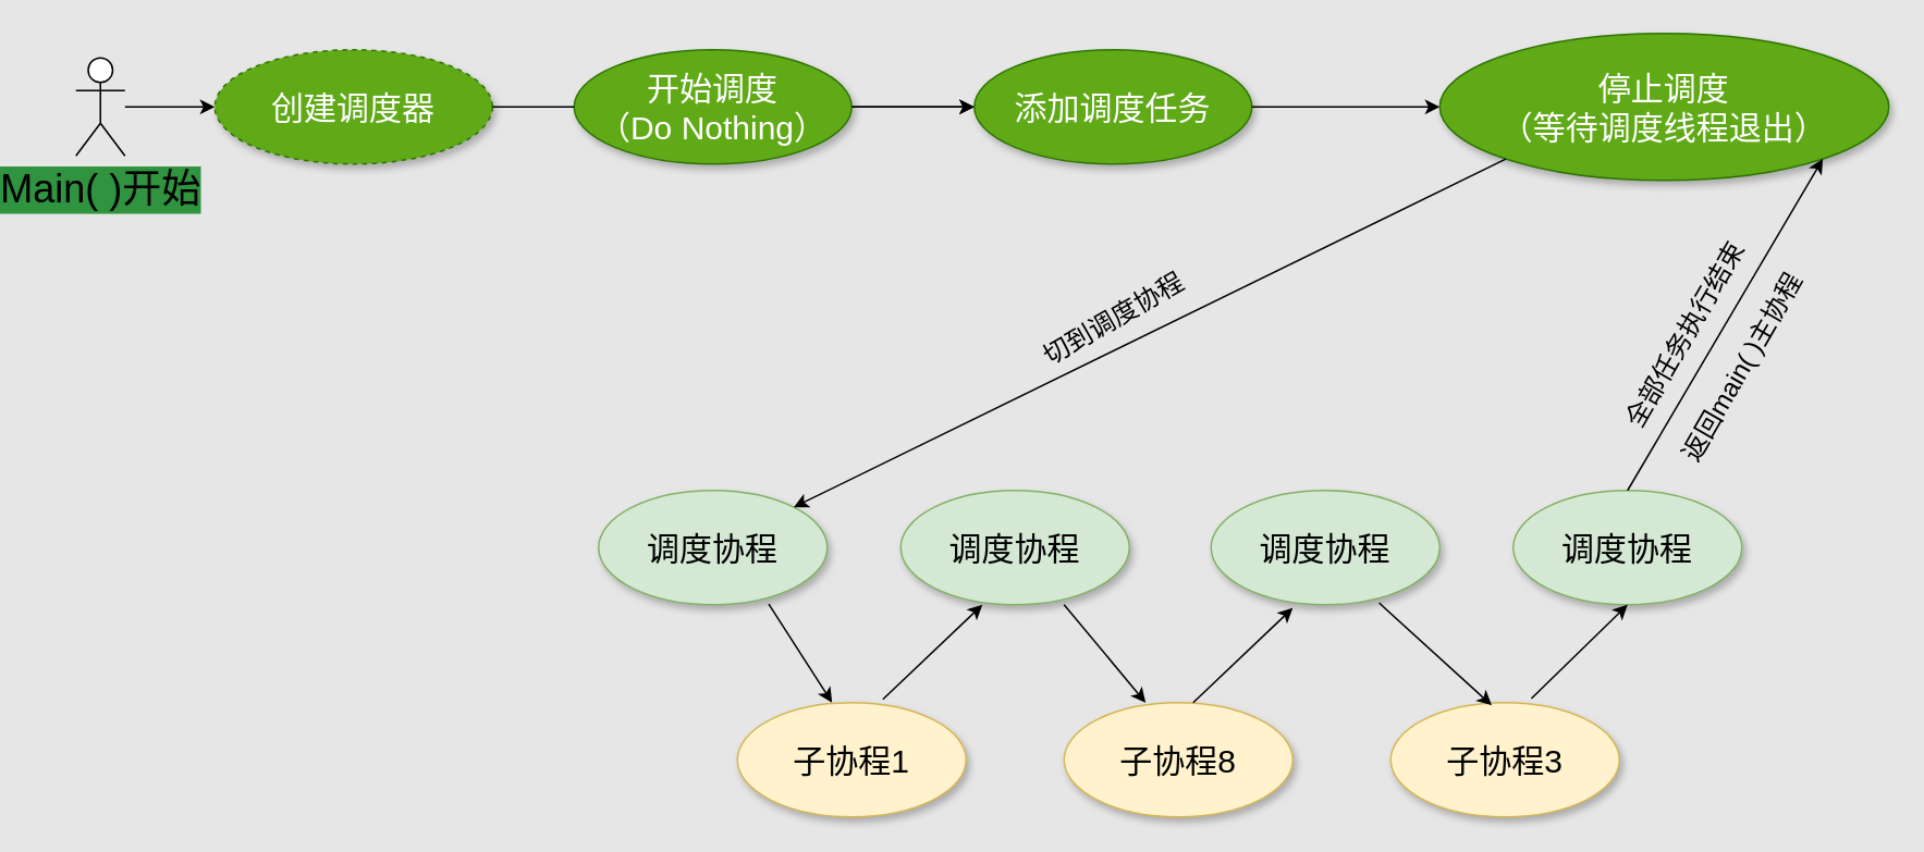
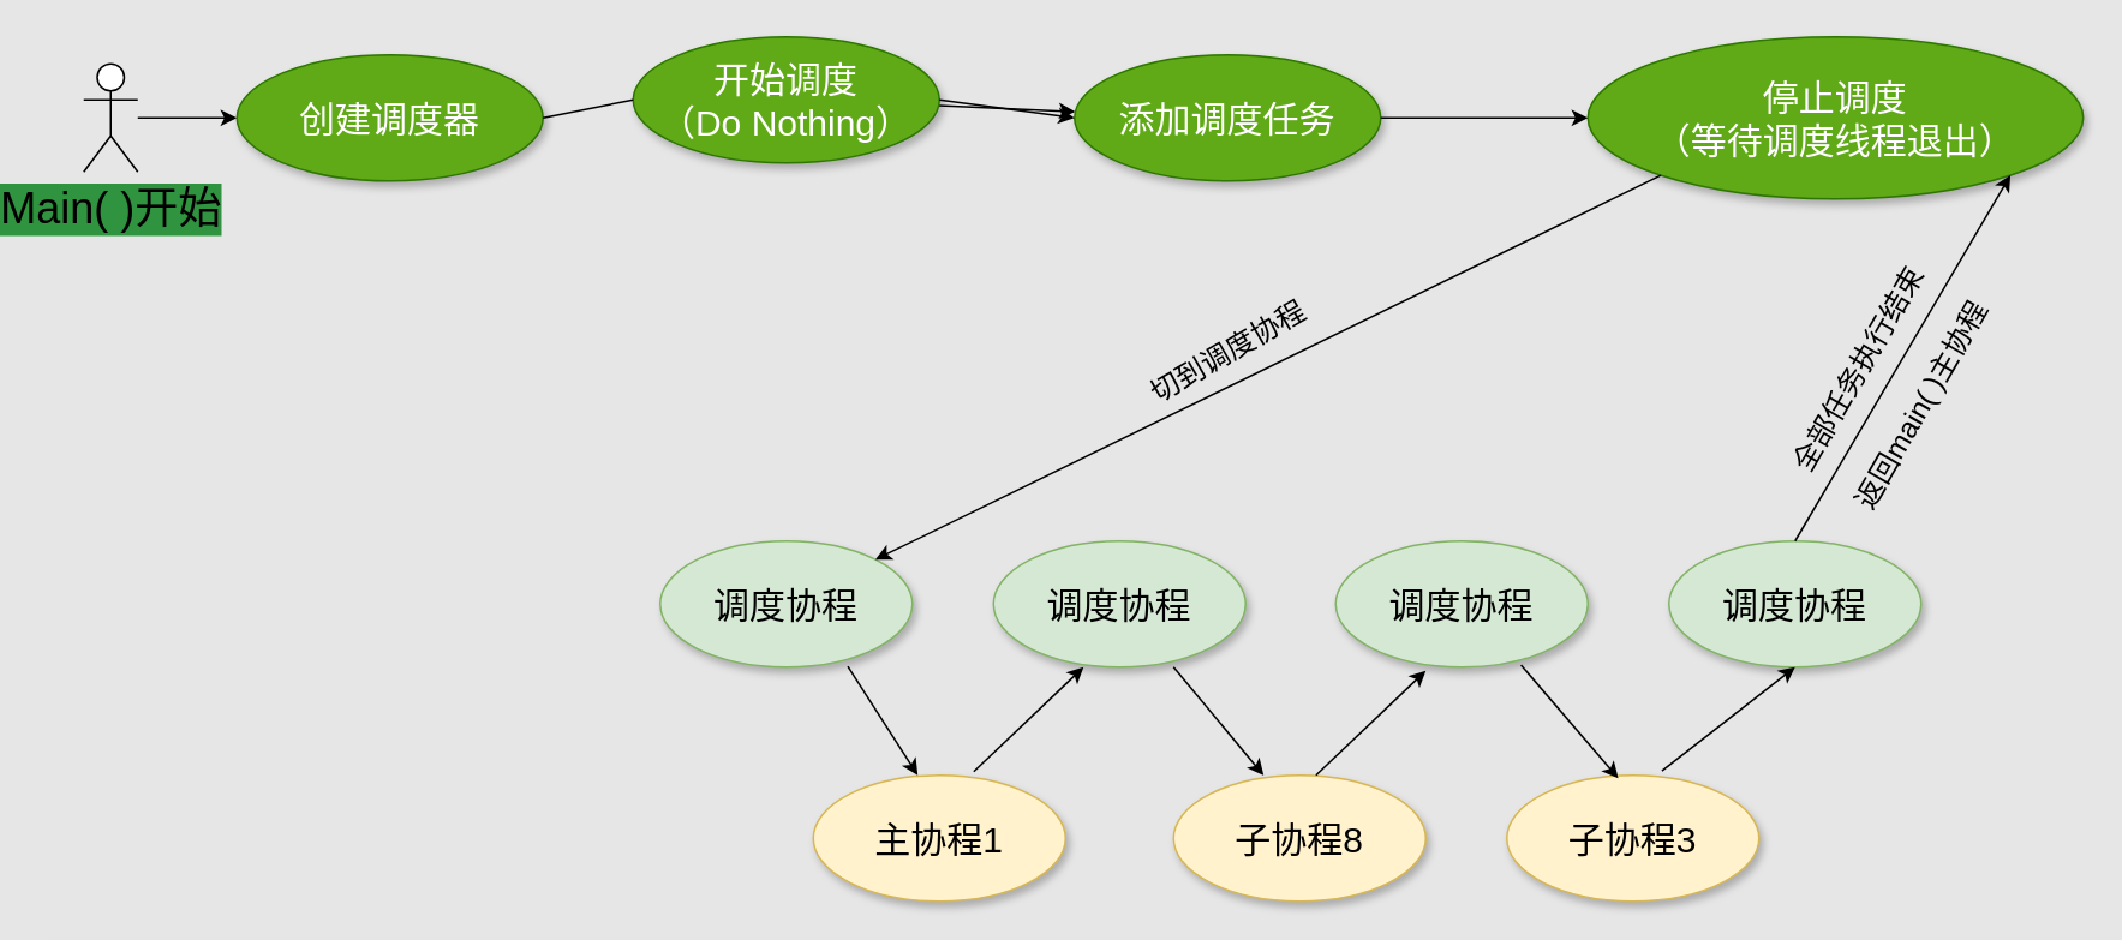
  <mxCell id="0" />
  <mxCell id="1" parent="0" />
  <mxCell id="2" value="&lt;font face=&quot;Helvetica&quot; style=&quot;font-size: 20px;&quot;&gt;调度协程&lt;/font&gt;" style="ellipse;whiteSpace=wrap;html=1;fillColor=#d5e8d4;strokeColor=#82b366;shadow=1;" parent="1" vertex="1"><mxGeometry x="340" y="300" width="140" height="70" as="geometry" /></mxCell>
  <mxCell id="3" value="&lt;font style=&quot;font-size: 20px;&quot;&gt;调度协程&lt;/font&gt;" style="ellipse;whiteSpace=wrap;html=1;fillColor=#d5e8d4;strokeColor=#82b366;shadow=1;" parent="1" vertex="1"><mxGeometry x="900" y="300" width="140" height="70" as="geometry" /></mxCell>
  <mxCell id="4" value="&lt;font style=&quot;font-size: 20px;&quot;&gt;调度协程&lt;/font&gt;" style="ellipse;whiteSpace=wrap;html=1;fillColor=#d5e8d4;strokeColor=#82b366;shadow=1;" parent="1" vertex="1"><mxGeometry x="715" y="300" width="140" height="70" as="geometry" /></mxCell>
- <mxCell id="5" value="&lt;font face=&quot;Helvetica&quot; style=&quot;font-size: 20px;&quot;&gt;子协程1&lt;/font&gt;" style="ellipse;whiteSpace=wrap;html=1;fillColor=#fff2cc;strokeColor=#d6b656;shadow=1;fontSize=20;" parent="1" vertex="1"><mxGeometry x="425" y="430" width="140" height="70" as="geometry" /></mxCell>
+ <mxCell id="5" value="&lt;font face=&quot;Helvetica&quot; style=&quot;font-size: 20px;&quot;&gt;主协程1&lt;/font&gt;" style="ellipse;whiteSpace=wrap;html=1;fillColor=#fff2cc;strokeColor=#d6b656;shadow=1;fontSize=20;" parent="1" vertex="1"><mxGeometry x="425" y="430" width="140" height="70" as="geometry" /></mxCell>
  <mxCell id="6" value="&lt;font face=&quot;Helvetica&quot; style=&quot;font-size: 20px;&quot;&gt;子协程8&lt;/font&gt;" style="ellipse;whiteSpace=wrap;html=1;fillColor=#fff2cc;strokeColor=#d6b656;shadow=1;fontSize=20;" parent="1" vertex="1"><mxGeometry x="625" y="430" width="140" height="70" as="geometry" /></mxCell>
- <mxCell id="7" value="&lt;font face=&quot;Helvetica&quot; style=&quot;font-size: 20px;&quot;&gt;子协程3&lt;/font&gt;" style="ellipse;whiteSpace=wrap;html=1;fillColor=#fff2cc;strokeColor=#d6b656;shadow=1;fontSize=20;" parent="1" vertex="1"><mxGeometry x="825" y="430" width="140" height="70" as="geometry" /></mxCell>
+ <mxCell id="7" value="&lt;font face=&quot;Helvetica&quot; style=&quot;font-size: 20px;&quot;&gt;子协程3&lt;/font&gt;" style="ellipse;whiteSpace=wrap;html=1;fillColor=#fff2cc;strokeColor=#d6b656;shadow=1;fontSize=20;" parent="1" vertex="1"><mxGeometry x="810" y="430" width="140" height="70" as="geometry" /></mxCell>
  <mxCell id="8" value="&lt;font style=&quot;font-size: 20px;&quot;&gt;调度协程&lt;/font&gt;" style="ellipse;whiteSpace=wrap;html=1;fillColor=#d5e8d4;strokeColor=#82b366;shadow=1;" parent="1" vertex="1"><mxGeometry x="525" y="300" width="140" height="70" as="geometry" /></mxCell>
  <mxCell id="9" value="" style="edgeStyle=none;html=1;entryX=0;entryY=0.5;entryDx=0;entryDy=0;" parent="1" source="10" target="17" edge="1"><mxGeometry relative="1" as="geometry"><mxPoint x="-25" y="190" as="targetPoint" /></mxGeometry></mxCell>
  <mxCell id="10" value="Main( )开始" style="shape=umlActor;verticalLabelPosition=bottom;verticalAlign=top;html=1;outlineConnect=0;labelBackgroundColor=#2f933f;fontSize=24;" parent="1" vertex="1"><mxGeometry x="20" y="35" width="30" height="60" as="geometry" /></mxCell>
  <mxCell id="11" value="" style="endArrow=classic;html=1;labelBackgroundColor=#151d1e;fontSize=24;exitX=0.744;exitY=0.994;exitDx=0;exitDy=0;entryX=0.414;entryY=0;entryDx=0;entryDy=0;entryPerimeter=0;exitPerimeter=0;" parent="1" source="2" target="5" edge="1"><mxGeometry width="50" height="50" relative="1" as="geometry"><mxPoint x="455" y="360" as="sourcePoint" /><mxPoint x="505" y="310" as="targetPoint" /></mxGeometry></mxCell>
  <mxCell id="12" value="" style="endArrow=classic;html=1;labelBackgroundColor=#151d1e;fontSize=24;exitX=0.636;exitY=-0.029;exitDx=0;exitDy=0;exitPerimeter=0;" parent="1" source="5" edge="1"><mxGeometry width="50" height="50" relative="1" as="geometry"><mxPoint x="515" y="440" as="sourcePoint" /><mxPoint x="575" y="370" as="targetPoint" /></mxGeometry></mxCell>
  <mxCell id="13" value="" style="endArrow=classic;html=1;labelBackgroundColor=#151d1e;fontSize=24;exitX=1;exitY=1;exitDx=0;exitDy=0;entryX=0.357;entryY=0;entryDx=0;entryDy=0;entryPerimeter=0;" parent="1" target="6" edge="1"><mxGeometry width="50" height="50" relative="1" as="geometry"><mxPoint x="625.003" y="369.995" as="sourcePoint" /><mxPoint x="648.22" y="440.37" as="targetPoint" /></mxGeometry></mxCell>
  <mxCell id="14" value="" style="endArrow=classic;html=1;labelBackgroundColor=#151d1e;fontSize=24;exitX=0.636;exitY=-0.029;exitDx=0;exitDy=0;exitPerimeter=0;" parent="1" edge="1"><mxGeometry width="50" height="50" relative="1" as="geometry"><mxPoint x="704.04" y="430" as="sourcePoint" /><mxPoint x="765" y="372.03" as="targetPoint" /></mxGeometry></mxCell>
  <mxCell id="15" value="" style="endArrow=classic;html=1;labelBackgroundColor=#151d1e;fontSize=24;exitX=0.735;exitY=0.984;exitDx=0;exitDy=0;exitPerimeter=0;entryX=0.442;entryY=0.024;entryDx=0;entryDy=0;entryPerimeter=0;" parent="1" source="4" target="7" edge="1"><mxGeometry width="50" height="50" relative="1" as="geometry"><mxPoint x="835" y="360" as="sourcePoint" /><mxPoint x="865" y="430" as="targetPoint" /></mxGeometry></mxCell>
  <mxCell id="16" value="" style="endArrow=classic;html=1;labelBackgroundColor=#151d1e;fontSize=24;exitX=0.615;exitY=-0.035;exitDx=0;exitDy=0;entryX=0.5;entryY=1;entryDx=0;entryDy=0;exitPerimeter=0;" parent="1" source="7" target="3" edge="1"><mxGeometry width="50" height="50" relative="1" as="geometry"><mxPoint x="714.04" y="440" as="sourcePoint" /><mxPoint x="775" y="382.03" as="targetPoint" /></mxGeometry></mxCell>
- <mxCell id="17" value="&lt;font style=&quot;font-size: 20px;&quot;&gt;创建调度器&lt;/font&gt;" style="ellipse;whiteSpace=wrap;html=1;fillColor=#60a917;strokeColor=#2D7600;shadow=1;fontColor=#ffffff;dashed=1;" parent="1" vertex="1"><mxGeometry x="105" y="30" width="170" height="70" as="geometry" /></mxCell>
+ <mxCell id="17" value="&lt;font style=&quot;font-size: 20px;&quot;&gt;创建调度器&lt;/font&gt;" style="ellipse;whiteSpace=wrap;html=1;fillColor=#60a917;strokeColor=#2D7600;shadow=1;fontColor=#ffffff;" parent="1" vertex="1"><mxGeometry x="105" y="30" width="170" height="70" as="geometry" /></mxCell>
  <mxCell id="18" value="" style="edgeStyle=none;html=1;" parent="1" source="19" target="20" edge="1"><mxGeometry relative="1" as="geometry" /></mxCell>
- <mxCell id="19" value="&lt;font style=&quot;font-size: 20px;&quot;&gt;开始调度&lt;br&gt;（Do Nothing）&lt;br&gt;&lt;/font&gt;" style="ellipse;whiteSpace=wrap;html=1;fillColor=#60a917;strokeColor=#2D7600;shadow=1;fontColor=#ffffff;" parent="1" vertex="1"><mxGeometry x="325" y="30" width="170" height="70" as="geometry" /></mxCell>
+ <mxCell id="19" value="&lt;font style=&quot;font-size: 20px;&quot;&gt;开始调度&lt;br&gt;（Do Nothing）&lt;br&gt;&lt;/font&gt;" style="ellipse;whiteSpace=wrap;html=1;fillColor=#60a917;strokeColor=#2D7600;shadow=1;fontColor=#ffffff;" parent="1" vertex="1"><mxGeometry x="325" y="20" width="170" height="70" as="geometry" /></mxCell>
  <mxCell id="20" value="&lt;font style=&quot;font-size: 20px;&quot;&gt;添加调度任务&lt;/font&gt;" style="ellipse;whiteSpace=wrap;html=1;fillColor=#60a917;strokeColor=#2D7600;shadow=1;fontColor=#ffffff;" parent="1" vertex="1"><mxGeometry x="570" y="30" width="170" height="70" as="geometry" /></mxCell>
  <mxCell id="21" value="&lt;font style=&quot;font-size: 20px;&quot;&gt;停止调度&lt;br&gt;（等待调度线程退出）&lt;/font&gt;" style="ellipse;whiteSpace=wrap;html=1;fillColor=#60a917;strokeColor=#2D7600;shadow=1;fontColor=#ffffff;" parent="1" vertex="1"><mxGeometry x="855" y="20" width="275" height="90" as="geometry" /></mxCell>
  <mxCell id="22" value="" style="endArrow=none;html=1;entryX=0;entryY=0.5;entryDx=0;entryDy=0;exitX=1;exitY=0.5;exitDx=0;exitDy=0;" parent="1" source="17" target="19" edge="1"><mxGeometry width="50" height="50" relative="1" as="geometry"><mxPoint x="250" y="70" as="sourcePoint" /><mxPoint x="300" y="20" as="targetPoint" /></mxGeometry></mxCell>
  <mxCell id="23" value="" style="endArrow=classic;html=1;entryX=0;entryY=0.5;entryDx=0;entryDy=0;exitX=1;exitY=0.5;exitDx=0;exitDy=0;exitPerimeter=0;" parent="1" source="20" target="21" edge="1"><mxGeometry width="50" height="50" relative="1" as="geometry"><mxPoint x="765" y="64.41" as="sourcePoint" /><mxPoint x="855" y="64.41" as="targetPoint" /></mxGeometry></mxCell>
  <mxCell id="24" value="" style="endArrow=classic;html=1;entryX=0;entryY=0.5;entryDx=0;entryDy=0;exitX=1;exitY=0.5;exitDx=0;exitDy=0;" parent="1" source="19" target="20" edge="1"><mxGeometry width="50" height="50" relative="1" as="geometry"><mxPoint x="520" y="64" as="sourcePoint" /><mxPoint x="590" y="64.41" as="targetPoint" /></mxGeometry></mxCell>
  <mxCell id="25" value="" style="endArrow=classic;html=1;entryX=1;entryY=0;entryDx=0;entryDy=0;exitX=0;exitY=1;exitDx=0;exitDy=0;" parent="1" source="21" target="2" edge="1"><mxGeometry width="50" height="50" relative="1" as="geometry"><mxPoint x="360" y="180" as="sourcePoint" /><mxPoint x="410" y="130" as="targetPoint" /></mxGeometry></mxCell>
  <mxCell id="26" value="&lt;font style=&quot;font-size: 16px;&quot;&gt;切到调度协程&lt;/font&gt;" style="text;html=1;align=center;verticalAlign=middle;resizable=0;points=[];autosize=1;strokeColor=none;fillColor=none;rotation=-30;" parent="1" vertex="1"><mxGeometry x="595" y="180" width="120" height="30" as="geometry" /></mxCell>
  <mxCell id="27" value="" style="endArrow=classic;html=1;exitX=0.5;exitY=0;exitDx=0;exitDy=0;entryX=1;entryY=1;entryDx=0;entryDy=0;" parent="1" source="3" target="21" edge="1"><mxGeometry width="50" height="50" relative="1" as="geometry"><mxPoint x="1090" y="300" as="sourcePoint" /><mxPoint x="1060" y="225" as="targetPoint" /></mxGeometry></mxCell>
  <mxCell id="28" value="&lt;font style=&quot;font-size: 16px;&quot;&gt;全部任务执行结束&lt;/font&gt;" style="text;html=1;align=center;verticalAlign=middle;resizable=0;points=[];autosize=1;strokeColor=none;fillColor=none;rotation=-60;" vertex="1" parent="1"><mxGeometry x="930" y="190" width="150" height="30" as="geometry" /></mxCell>
  <mxCell id="29" value="&lt;font style=&quot;font-size: 16px;&quot;&gt;返回main( )主协程&lt;/font&gt;" style="text;html=1;align=center;verticalAlign=middle;resizable=0;points=[];autosize=1;strokeColor=none;fillColor=none;rotation=-60;" vertex="1" parent="1"><mxGeometry x="965" y="210" width="150" height="30" as="geometry" /></mxCell>
